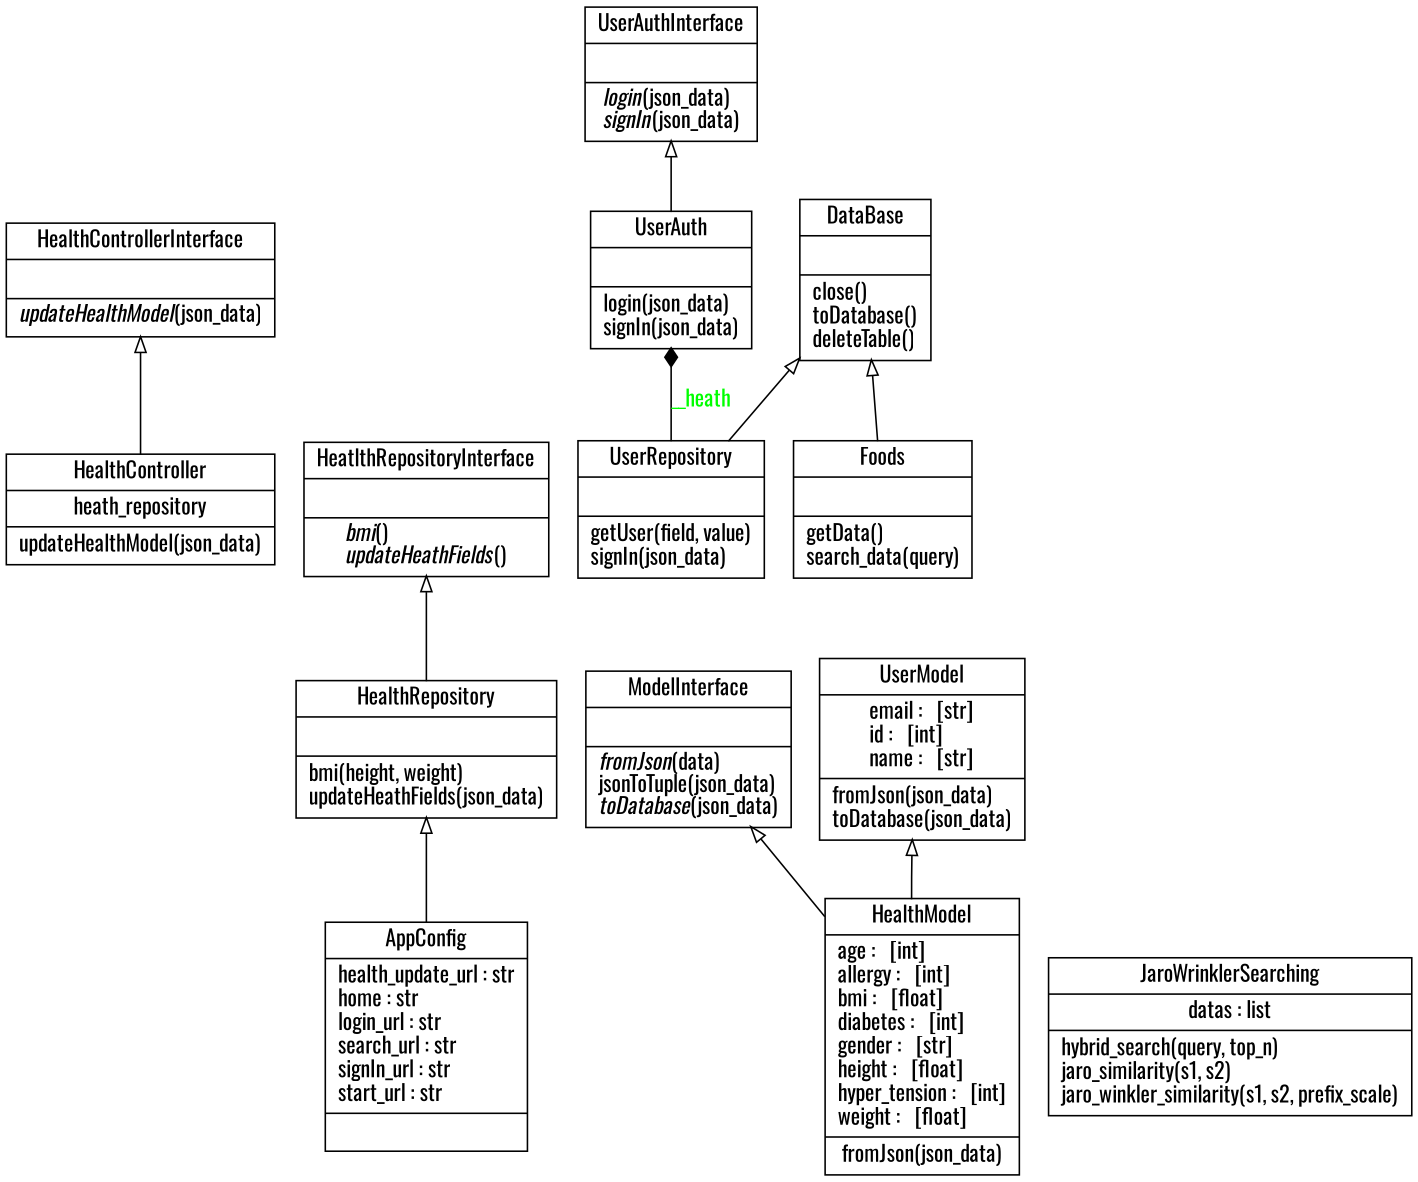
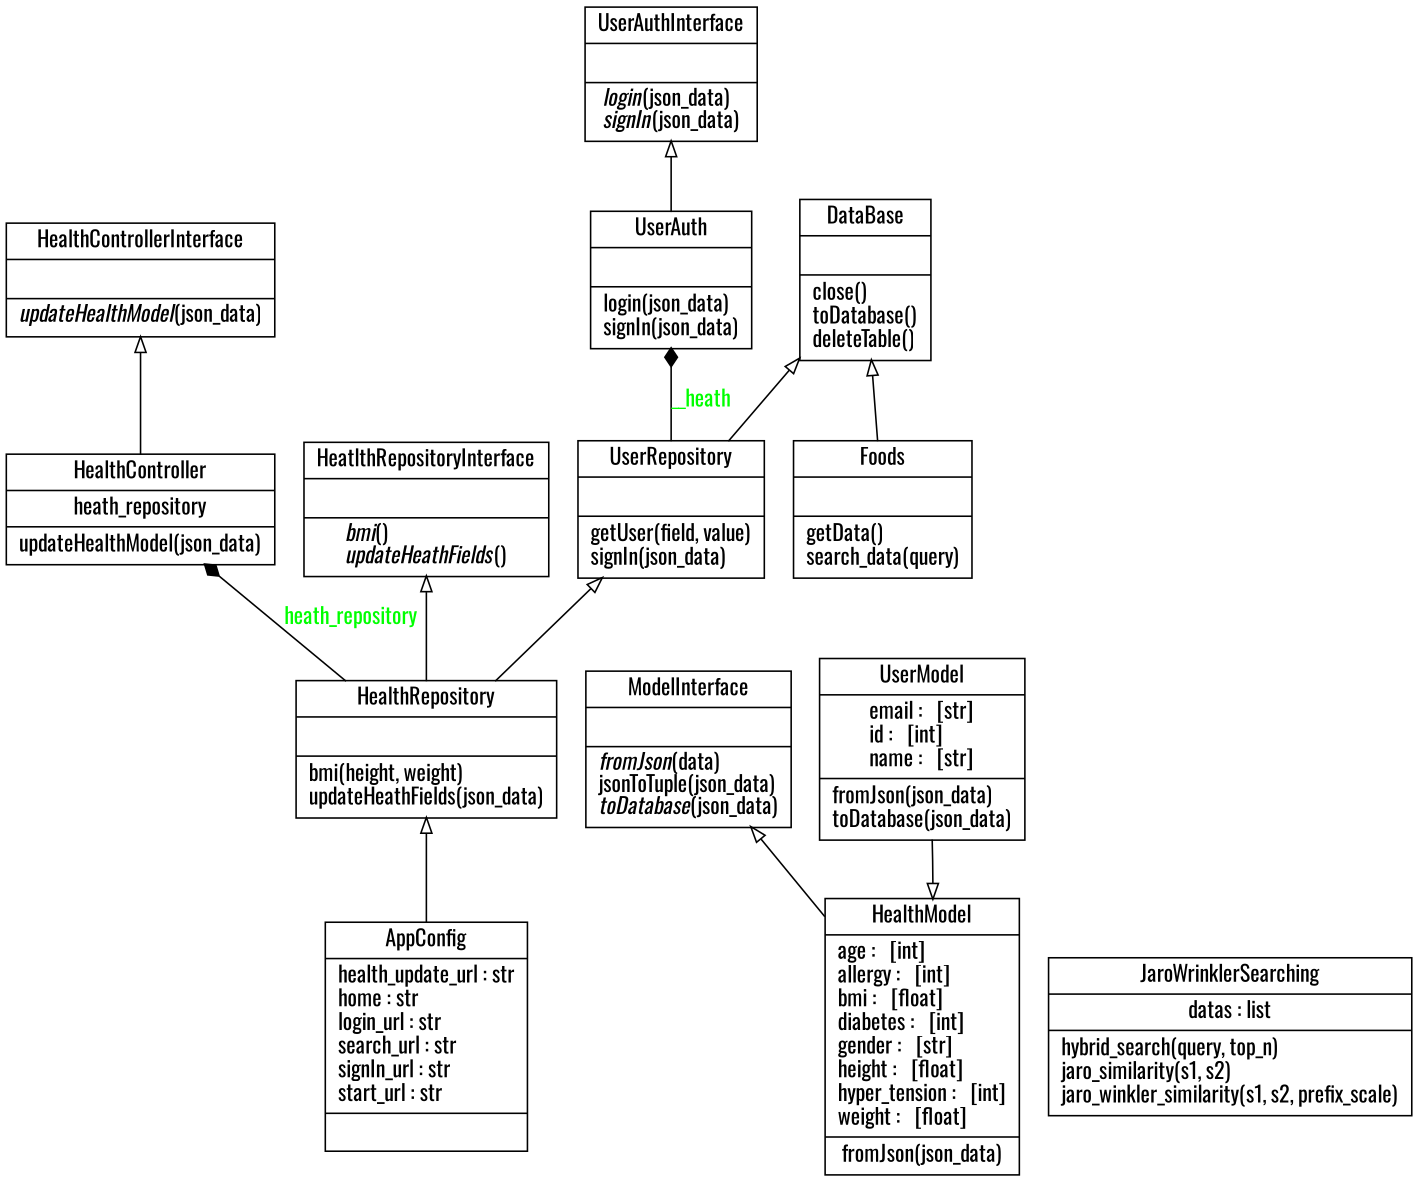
  digraph {
    fontname=Oswald
    rankdir=BT
    node [color=black fontcolor=black fontname=Oswald shape=record style=solid]
    edge [arrowhead=empty arrowtail=none fontname=Oswald]
    n1 [label=<{AppConfig|health_update_url : str<br ALIGN="LEFT"/>home : str<br ALIGN="LEFT"/>login_url : str<br ALIGN="LEFT"/>search_url : str<br ALIGN="LEFT"/>signIn_url : str<br ALIGN="LEFT"/>start_url : str<br ALIGN="LEFT"/>|}>]
    n2 [label=<{HealthRepository|<br ALIGN="LEFT"/>|bmi(height, weight)<br ALIGN="LEFT"/>updateHeathFields(json_data)<br ALIGN="LEFT"/>}>]
    n3 [label=<{DataBase|<br ALIGN="LEFT"/>|close()<br ALIGN="LEFT"/>toDatabase()<br ALIGN="LEFT"/>deleteTable()<br ALIGN="LEFT"/>}>]
    n4 [label=<{ModelInterface|<br ALIGN="LEFT"/>|<I>fromJson</I>(data)<br ALIGN="LEFT"/>jsonToTuple(json_data)<br ALIGN="LEFT"/><I>toDatabase</I>(json_data)<br ALIGN="LEFT"/>}>]
    n5 [label=<{Foods|<br ALIGN="LEFT"/>|getData()<br ALIGN="LEFT"/>search_data(query)<br ALIGN="LEFT"/>}>]
    n6 [label=<{HealthController|heath_repository<br ALIGN="LEFT"/>|updateHealthModel(json_data)<br ALIGN="LEFT"/>}>]
    n7 [label=<{HealthControllerInterface|<br ALIGN="LEFT"/>|<I>updateHealthModel</I>(json_data)<br ALIGN="LEFT"/>}>]
    n8 [label=<{HeatlthRepositoryInterface|<br ALIGN="LEFT"/>|<I>bmi</I>()<br ALIGN="LEFT"/><I>updateHeathFields</I>()<br ALIGN="LEFT"/>}>]
    n9 [label=<{UserRepository|<br ALIGN="LEFT"/>|getUser(field, value)<br ALIGN="LEFT"/>signIn(json_data)<br ALIGN="LEFT"/>}>]
    n10 [label=<{HealthModel|age :   [int]<br ALIGN="LEFT"/>allergy :   [int]<br ALIGN="LEFT"/>bmi :   [float]<br ALIGN="LEFT"/>diabetes :   [int]<br ALIGN="LEFT"/>gender :   [str]<br ALIGN="LEFT"/>height :   [float]<br ALIGN="LEFT"/>hyper_tension :   [int]<br ALIGN="LEFT"/>weight :   [float]<br ALIGN="LEFT"/>|fromJson(json_data)<br ALIGN="LEFT"/>}>]
    n11 [label=<{UserModel|email :   [str]<br ALIGN="LEFT"/>id :   [int]<br ALIGN="LEFT"/>name :   [str]<br ALIGN="LEFT"/>|fromJson(json_data)<br ALIGN="LEFT"/>toDatabase(json_data)<br ALIGN="LEFT"/>}>]
    n12 [label=<{UserAuth|<br ALIGN="LEFT"/>|login(json_data)<br ALIGN="LEFT"/>signIn(json_data)<br ALIGN="LEFT"/>}>]
    n13 [label=<{JaroWrinklerSearching|datas : list<br ALIGN="LEFT"/>|hybrid_search(query, top_n)<br ALIGN="LEFT"/>jaro_similarity(s1, s2)<br ALIGN="LEFT"/>jaro_winkler_similarity(s1, s2, prefix_scale)<br ALIGN="LEFT"/>}>]
    n14 [label=<{UserAuthInterface|<br ALIGN="LEFT"/>|<I>login</I>(json_data)<br ALIGN="LEFT"/><I>signIn</I>(json_data)<br ALIGN="LEFT"/>}>]
    n1 -> n2
+   n2 -> n6 [arrowhead=diamond fontcolor=green label=heath_repository style=solid]
    n2 -> n8
+   n2 -> n9
    n5 -> n3
    n6 -> n7
    n9 -> n3
    n9 -> n12 [arrowhead=diamond fontcolor=green label=__heath style=solid]
    n10 -> n4
-   n10 -> n11
+   n11 -> n10
    n12 -> n14
  }
